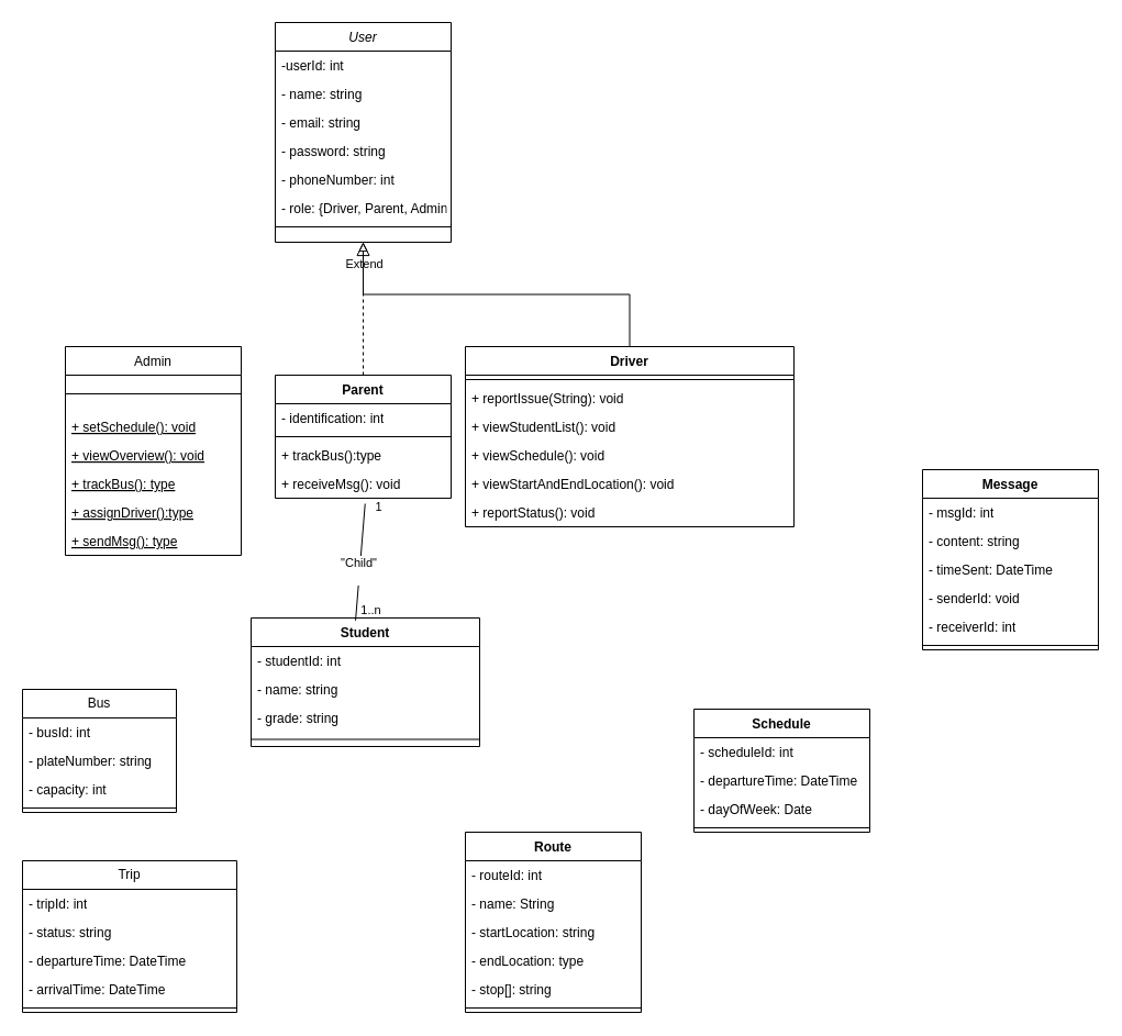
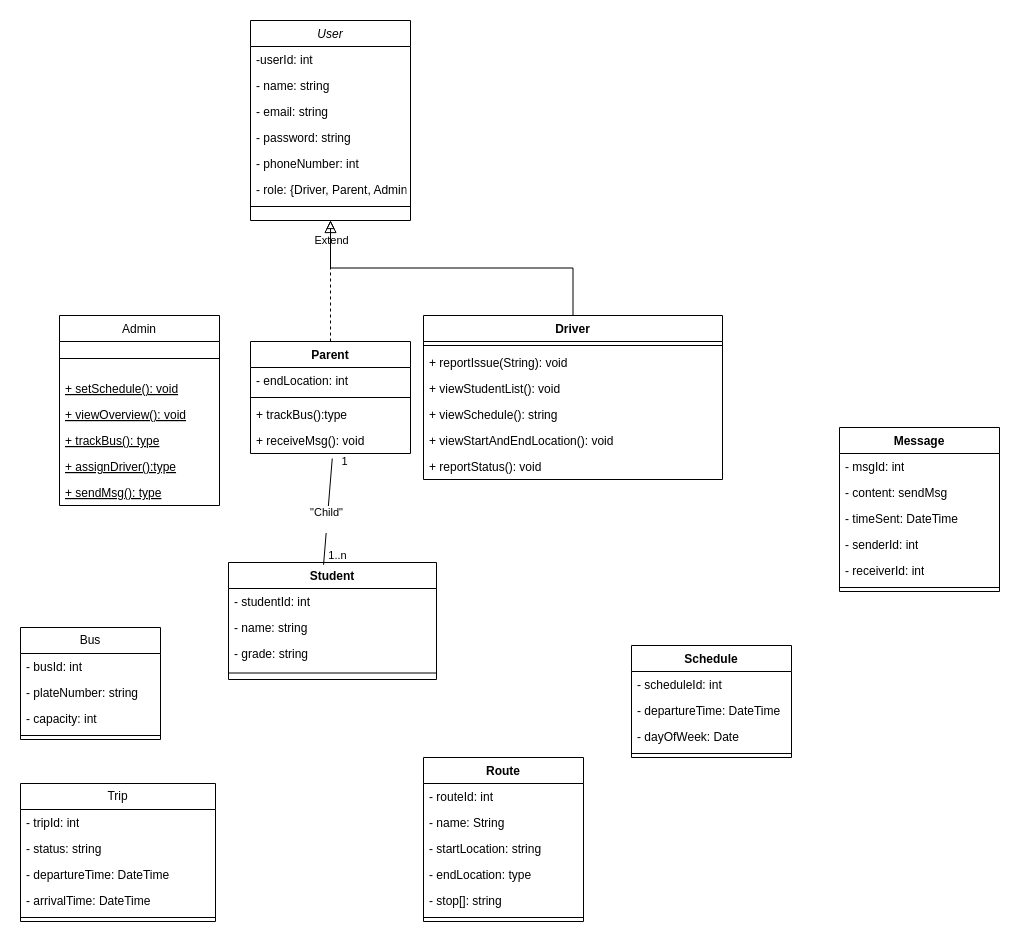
  <mxCell id="0" />
  <mxCell id="1" parent="0" />
  <mxCell id="2" value="User" style="swimlane;fontStyle=2;align=center;verticalAlign=top;childLayout=stackLayout;horizontal=1;startSize=26;horizontalStack=0;resizeParent=1;resizeLast=0;collapsible=1;marginBottom=0;rounded=0;shadow=0;strokeWidth=1;" parent="1" vertex="1"><mxGeometry x="250" y="20" width="160" height="200" as="geometry"><mxRectangle x="230" y="140" width="160" height="26" as="alternateBounds" /></mxGeometry></mxCell>
  <mxCell id="3" value="-userId: int" style="text;align=left;verticalAlign=top;spacingLeft=4;spacingRight=4;overflow=hidden;rotatable=0;points=[[0,0.5],[1,0.5]];portConstraint=eastwest;" parent="2" vertex="1"><mxGeometry y="26" width="160" height="26" as="geometry" /></mxCell>
  <mxCell id="4" value="- name: string" style="text;align=left;verticalAlign=top;spacingLeft=4;spacingRight=4;overflow=hidden;rotatable=0;points=[[0,0.5],[1,0.5]];portConstraint=eastwest;rounded=0;shadow=0;html=0;" parent="2" vertex="1"><mxGeometry y="52" width="160" height="26" as="geometry" /></mxCell>
  <mxCell id="5" value="- email: string" style="text;strokeColor=none;fillColor=none;align=left;verticalAlign=top;spacingLeft=4;spacingRight=4;overflow=hidden;rotatable=0;points=[[0,0.5],[1,0.5]];portConstraint=eastwest;whiteSpace=wrap;html=1;" parent="2" vertex="1"><mxGeometry y="78" width="160" height="26" as="geometry" /></mxCell>
  <mxCell id="6" value="- password: string" style="text;strokeColor=none;fillColor=none;align=left;verticalAlign=top;spacingLeft=4;spacingRight=4;overflow=hidden;rotatable=0;points=[[0,0.5],[1,0.5]];portConstraint=eastwest;whiteSpace=wrap;html=1;" parent="2" vertex="1"><mxGeometry y="104" width="160" height="26" as="geometry" /></mxCell>
  <mxCell id="7" value="- phoneNumber: int" style="text;strokeColor=none;fillColor=none;align=left;verticalAlign=top;spacingLeft=4;spacingRight=4;overflow=hidden;rotatable=0;points=[[0,0.5],[1,0.5]];portConstraint=eastwest;whiteSpace=wrap;html=1;" parent="2" vertex="1"><mxGeometry y="130" width="160" height="26" as="geometry" /></mxCell>
  <mxCell id="8" value="- role: {Driver, Parent, Admin}" style="text;align=left;verticalAlign=top;spacingLeft=4;spacingRight=4;overflow=hidden;rotatable=0;points=[[0,0.5],[1,0.5]];portConstraint=eastwest;rounded=0;shadow=0;html=0;" parent="2" vertex="1"><mxGeometry y="156" width="160" height="26" as="geometry" /></mxCell>
  <mxCell id="9" value="" style="line;html=1;strokeWidth=1;align=left;verticalAlign=middle;spacingTop=-1;spacingLeft=3;spacingRight=3;rotatable=0;labelPosition=right;points=[];portConstraint=eastwest;" parent="2" vertex="1"><mxGeometry y="182" width="160" height="8" as="geometry" /></mxCell>
  <mxCell id="10" value="Admin" style="swimlane;fontStyle=0;align=center;verticalAlign=top;childLayout=stackLayout;horizontal=1;startSize=26;horizontalStack=0;resizeParent=1;resizeLast=0;collapsible=1;marginBottom=0;rounded=0;shadow=0;strokeWidth=1;" parent="1" vertex="1"><mxGeometry x="59" y="315" width="160" height="190" as="geometry"><mxRectangle x="130" y="380" width="160" height="26" as="alternateBounds" /></mxGeometry></mxCell>
  <mxCell id="11" value="" style="line;html=1;strokeWidth=1;align=left;verticalAlign=middle;spacingTop=-1;spacingLeft=3;spacingRight=3;rotatable=0;labelPosition=right;points=[];portConstraint=eastwest;" parent="10" vertex="1"><mxGeometry y="26" width="160" height="34" as="geometry" /></mxCell>
  <mxCell id="12" value="+ setSchedule(): void" style="text;align=left;verticalAlign=top;spacingLeft=4;spacingRight=4;overflow=hidden;rotatable=0;points=[[0,0.5],[1,0.5]];portConstraint=eastwest;fontStyle=4" parent="10" vertex="1"><mxGeometry y="60" width="160" height="26" as="geometry" /></mxCell>
  <mxCell id="13" value="+ viewOverview(): void" style="text;align=left;verticalAlign=top;spacingLeft=4;spacingRight=4;overflow=hidden;rotatable=0;points=[[0,0.5],[1,0.5]];portConstraint=eastwest;fontStyle=4" parent="10" vertex="1"><mxGeometry y="86" width="160" height="26" as="geometry" /></mxCell>
  <mxCell id="14" value="+ trackBus(): type" style="text;align=left;verticalAlign=top;spacingLeft=4;spacingRight=4;overflow=hidden;rotatable=0;points=[[0,0.5],[1,0.5]];portConstraint=eastwest;fontStyle=4" parent="10" vertex="1"><mxGeometry y="112" width="160" height="26" as="geometry" /></mxCell>
  <mxCell id="15" value="+ assignDriver():type" style="text;align=left;verticalAlign=top;spacingLeft=4;spacingRight=4;overflow=hidden;rotatable=0;points=[[0,0.5],[1,0.5]];portConstraint=eastwest;fontStyle=4" parent="10" vertex="1"><mxGeometry y="138" width="160" height="26" as="geometry" /></mxCell>
  <mxCell id="16" value="+ sendMsg(): type" style="text;align=left;verticalAlign=top;spacingLeft=4;spacingRight=4;overflow=hidden;rotatable=0;points=[[0,0.5],[1,0.5]];portConstraint=eastwest;fontStyle=4" parent="10" vertex="1"><mxGeometry y="164" width="160" height="26" as="geometry" /></mxCell>
  <mxCell id="17" value="" style="endArrow=block;endSize=10;endFill=0;shadow=0;strokeWidth=1;rounded=0;curved=0;edgeStyle=elbowEdgeStyle;elbow=vertical;exitX=0.5;exitY=0;exitDx=0;exitDy=0;dashed=1;" parent="1" source="19" target="2" edge="1"><mxGeometry width="160" relative="1" as="geometry"><mxPoint x="449" y="330" as="sourcePoint" /><mxPoint x="330" y="261" as="targetPoint" /></mxGeometry></mxCell>
  <mxCell id="18" value="Extend" style="edgeLabel;html=1;align=center;verticalAlign=middle;resizable=0;points=[];" parent="17" vertex="1" connectable="0"><mxGeometry x="0.693" relative="1" as="geometry"><mxPoint as="offset" /></mxGeometry></mxCell>
  <mxCell id="19" value="Parent" style="swimlane;fontStyle=1;align=center;verticalAlign=top;childLayout=stackLayout;horizontal=1;startSize=26;horizontalStack=0;resizeParent=1;resizeParentMax=0;resizeLast=0;collapsible=1;marginBottom=0;whiteSpace=wrap;html=1;" parent="1" vertex="1"><mxGeometry x="250" y="341" width="160" height="112" as="geometry" /></mxCell>
- <mxCell id="20" value="- identification: int" style="text;strokeColor=none;fillColor=none;align=left;verticalAlign=top;spacingLeft=4;spacingRight=4;overflow=hidden;rotatable=0;points=[[0,0.5],[1,0.5]];portConstraint=eastwest;whiteSpace=wrap;html=1;" vertex="1" parent="19"><mxGeometry y="26" width="160" height="26" as="geometry" /></mxCell>
+ <mxCell id="20" value="- endLocation: int" style="text;strokeColor=none;fillColor=none;align=left;verticalAlign=top;spacingLeft=4;spacingRight=4;overflow=hidden;rotatable=0;points=[[0,0.5],[1,0.5]];portConstraint=eastwest;whiteSpace=wrap;html=1;" vertex="1" parent="19"><mxGeometry y="26" width="160" height="26" as="geometry" /></mxCell>
  <mxCell id="21" value="" style="line;strokeWidth=1;fillColor=none;align=left;verticalAlign=middle;spacingTop=-1;spacingLeft=3;spacingRight=3;rotatable=0;labelPosition=right;points=[];portConstraint=eastwest;strokeColor=inherit;" parent="19" vertex="1"><mxGeometry y="52" width="160" height="8" as="geometry" /></mxCell>
  <mxCell id="22" value="+ trackBus():type" style="text;strokeColor=none;fillColor=none;align=left;verticalAlign=top;spacingLeft=4;spacingRight=4;overflow=hidden;rotatable=0;points=[[0,0.5],[1,0.5]];portConstraint=eastwest;whiteSpace=wrap;html=1;" parent="19" vertex="1"><mxGeometry y="60" width="160" height="26" as="geometry" /></mxCell>
  <mxCell id="23" value="+ receiveMsg(): void" style="text;strokeColor=none;fillColor=none;align=left;verticalAlign=top;spacingLeft=4;spacingRight=4;overflow=hidden;rotatable=0;points=[[0,0.5],[1,0.5]];portConstraint=eastwest;whiteSpace=wrap;html=1;" parent="19" vertex="1"><mxGeometry y="86" width="160" height="26" as="geometry" /></mxCell>
  <mxCell id="24" value="Driver" style="swimlane;fontStyle=1;align=center;verticalAlign=top;childLayout=stackLayout;horizontal=1;startSize=26;horizontalStack=0;resizeParent=1;resizeParentMax=0;resizeLast=0;collapsible=1;marginBottom=0;whiteSpace=wrap;html=1;" parent="1" vertex="1"><mxGeometry x="423" y="315" width="299" height="164" as="geometry" /></mxCell>
  <mxCell id="25" value="" style="line;strokeWidth=1;fillColor=none;align=left;verticalAlign=middle;spacingTop=-1;spacingLeft=3;spacingRight=3;rotatable=0;labelPosition=right;points=[];portConstraint=eastwest;strokeColor=inherit;" parent="24" vertex="1"><mxGeometry y="26" width="299" height="8" as="geometry" /></mxCell>
  <mxCell id="26" value="+ reportIssue(String): void" style="text;strokeColor=none;fillColor=none;align=left;verticalAlign=top;spacingLeft=4;spacingRight=4;overflow=hidden;rotatable=0;points=[[0,0.5],[1,0.5]];portConstraint=eastwest;whiteSpace=wrap;html=1;" parent="24" vertex="1"><mxGeometry y="34" width="299" height="26" as="geometry" /></mxCell>
  <mxCell id="27" value="+ viewStudentList(): void" style="text;strokeColor=none;fillColor=none;align=left;verticalAlign=top;spacingLeft=4;spacingRight=4;overflow=hidden;rotatable=0;points=[[0,0.5],[1,0.5]];portConstraint=eastwest;whiteSpace=wrap;html=1;" vertex="1" parent="24"><mxGeometry y="60" width="299" height="26" as="geometry" /></mxCell>
- <mxCell id="28" value="+ viewSchedule(): void" style="text;strokeColor=none;fillColor=none;align=left;verticalAlign=top;spacingLeft=4;spacingRight=4;overflow=hidden;rotatable=0;points=[[0,0.5],[1,0.5]];portConstraint=eastwest;whiteSpace=wrap;html=1;" vertex="1" parent="24"><mxGeometry y="86" width="299" height="26" as="geometry" /></mxCell>
+ <mxCell id="28" value="+ viewSchedule(): string" style="text;strokeColor=none;fillColor=none;align=left;verticalAlign=top;spacingLeft=4;spacingRight=4;overflow=hidden;rotatable=0;points=[[0,0.5],[1,0.5]];portConstraint=eastwest;whiteSpace=wrap;html=1;" vertex="1" parent="24"><mxGeometry y="86" width="299" height="26" as="geometry" /></mxCell>
  <mxCell id="29" value="+ viewStartAndEndLocation(): void" style="text;strokeColor=none;fillColor=none;align=left;verticalAlign=top;spacingLeft=4;spacingRight=4;overflow=hidden;rotatable=0;points=[[0,0.5],[1,0.5]];portConstraint=eastwest;whiteSpace=wrap;html=1;" vertex="1" parent="24"><mxGeometry y="112" width="299" height="26" as="geometry" /></mxCell>
  <mxCell id="30" value="+ reportStatus(): void" style="text;strokeColor=none;fillColor=none;align=left;verticalAlign=top;spacingLeft=4;spacingRight=4;overflow=hidden;rotatable=0;points=[[0,0.5],[1,0.5]];portConstraint=eastwest;whiteSpace=wrap;html=1;" vertex="1" parent="24"><mxGeometry y="138" width="299" height="26" as="geometry" /></mxCell>
  <mxCell id="31" value="" style="endArrow=block;endFill=0;html=1;rounded=0;exitX=0.5;exitY=0;exitDx=0;exitDy=0;entryX=0.5;entryY=1;entryDx=0;entryDy=0;edgeStyle=orthogonalEdgeStyle;" parent="1" source="24" target="2" edge="1"><mxGeometry width="160" relative="1" as="geometry"><mxPoint x="384" y="484" as="sourcePoint" /><mxPoint x="544" y="484" as="targetPoint" /></mxGeometry></mxCell>
  <mxCell id="32" value="Student" style="swimlane;fontStyle=1;align=center;verticalAlign=top;childLayout=stackLayout;horizontal=1;startSize=26;horizontalStack=0;resizeParent=1;resizeParentMax=0;resizeLast=0;collapsible=1;marginBottom=0;whiteSpace=wrap;html=1;" vertex="1" parent="1"><mxGeometry x="228" y="562" width="208" height="117" as="geometry" /></mxCell>
  <mxCell id="33" value="- studentId: int" style="text;strokeColor=none;fillColor=none;align=left;verticalAlign=top;spacingLeft=4;spacingRight=4;overflow=hidden;rotatable=0;points=[[0,0.5],[1,0.5]];portConstraint=eastwest;whiteSpace=wrap;html=1;" vertex="1" parent="32"><mxGeometry y="26" width="208" height="26" as="geometry" /></mxCell>
  <mxCell id="34" value="- name: string" style="text;strokeColor=none;fillColor=none;align=left;verticalAlign=top;spacingLeft=4;spacingRight=4;overflow=hidden;rotatable=0;points=[[0,0.5],[1,0.5]];portConstraint=eastwest;whiteSpace=wrap;html=1;" vertex="1" parent="32"><mxGeometry y="52" width="208" height="26" as="geometry" /></mxCell>
  <mxCell id="35" value="- grade: string" style="text;strokeColor=none;fillColor=none;align=left;verticalAlign=top;spacingLeft=4;spacingRight=4;overflow=hidden;rotatable=0;points=[[0,0.5],[1,0.5]];portConstraint=eastwest;whiteSpace=wrap;html=1;" vertex="1" parent="32"><mxGeometry y="78" width="208" height="26" as="geometry" /></mxCell>
  <mxCell id="36" value="" style="line;strokeWidth=1;fillColor=none;align=left;verticalAlign=middle;spacingTop=-1;spacingLeft=3;spacingRight=3;rotatable=0;labelPosition=right;points=[];portConstraint=eastwest;strokeColor=inherit;" vertex="1" parent="32"><mxGeometry y="104" width="208" height="13" as="geometry" /></mxCell>
  <mxCell id="37" value="" style="endArrow=none;html=1;rounded=0;entryX=0.511;entryY=1.192;entryDx=0;entryDy=0;entryPerimeter=0;exitX=0.457;exitY=0.02;exitDx=0;exitDy=0;exitPerimeter=0;" edge="1" parent="1" source="32" target="23"><mxGeometry relative="1" as="geometry"><mxPoint x="332" y="575" as="sourcePoint" /><mxPoint x="544" y="505" as="targetPoint" /></mxGeometry></mxCell>
  <mxCell id="38" value="1" style="edgeLabel;html=1;align=center;verticalAlign=middle;resizable=0;points=[];" vertex="1" connectable="0" parent="37"><mxGeometry x="0.71" y="-1" relative="1" as="geometry"><mxPoint x="12" y="-13" as="offset" /></mxGeometry></mxCell>
  <mxCell id="39" value="1..n" style="edgeLabel;html=1;align=center;verticalAlign=middle;resizable=0;points=[];" vertex="1" connectable="0" parent="37"><mxGeometry x="-0.804" y="-1" relative="1" as="geometry"><mxPoint x="12" as="offset" /></mxGeometry></mxCell>
  <mxCell id="40" value="&quot;Child&quot;&lt;div&gt;&lt;br&gt;&lt;/div&gt;" style="edgeLabel;html=1;align=center;verticalAlign=middle;resizable=0;points=[];" vertex="1" connectable="0" parent="37"><mxGeometry x="0.063" y="2" relative="1" as="geometry"><mxPoint y="11" as="offset" /></mxGeometry></mxCell>
  <mxCell id="41" value="Bus" style="swimlane;fontStyle=0;childLayout=stackLayout;horizontal=1;startSize=26;fillColor=none;horizontalStack=0;resizeParent=1;resizeParentMax=0;resizeLast=0;collapsible=1;marginBottom=0;whiteSpace=wrap;html=1;" vertex="1" parent="1"><mxGeometry y="627" width="140" height="112" as="geometry" x="20" /></mxCell>
  <mxCell id="42" value="- busId: int" style="text;strokeColor=none;fillColor=none;align=left;verticalAlign=top;spacingLeft=4;spacingRight=4;overflow=hidden;rotatable=0;points=[[0,0.5],[1,0.5]];portConstraint=eastwest;whiteSpace=wrap;html=1;" vertex="1" parent="41"><mxGeometry y="26" width="140" height="26" as="geometry" /></mxCell>
  <mxCell id="43" value="- plateNumber: string" style="text;strokeColor=none;fillColor=none;align=left;verticalAlign=top;spacingLeft=4;spacingRight=4;overflow=hidden;rotatable=0;points=[[0,0.5],[1,0.5]];portConstraint=eastwest;whiteSpace=wrap;html=1;" vertex="1" parent="41"><mxGeometry y="52" width="140" height="26" as="geometry" /></mxCell>
  <mxCell id="44" value="- capacity: int" style="text;strokeColor=none;fillColor=none;align=left;verticalAlign=top;spacingLeft=4;spacingRight=4;overflow=hidden;rotatable=0;points=[[0,0.5],[1,0.5]];portConstraint=eastwest;whiteSpace=wrap;html=1;" vertex="1" parent="41"><mxGeometry y="78" width="140" height="26" as="geometry" /></mxCell>
  <mxCell id="45" value="" style="line;strokeWidth=1;fillColor=none;align=left;verticalAlign=middle;spacingTop=-1;spacingLeft=3;spacingRight=3;rotatable=0;labelPosition=right;points=[];portConstraint=eastwest;strokeColor=inherit;" vertex="1" parent="41"><mxGeometry y="104" width="140" height="8" as="geometry" /></mxCell>
  <mxCell id="46" value="Trip" style="swimlane;fontStyle=0;childLayout=stackLayout;horizontal=1;startSize=26;fillColor=none;horizontalStack=0;resizeParent=1;resizeParentMax=0;resizeLast=0;collapsible=1;marginBottom=0;whiteSpace=wrap;html=1;" vertex="1" parent="1"><mxGeometry y="783" width="195" height="138" as="geometry" x="20" /></mxCell>
  <mxCell id="47" value="- tripId: int" style="text;strokeColor=none;fillColor=none;align=left;verticalAlign=top;spacingLeft=4;spacingRight=4;overflow=hidden;rotatable=0;points=[[0,0.5],[1,0.5]];portConstraint=eastwest;whiteSpace=wrap;html=1;" vertex="1" parent="46"><mxGeometry y="26" width="195" height="26" as="geometry" /></mxCell>
  <mxCell id="48" value="- status: string" style="text;strokeColor=none;fillColor=none;align=left;verticalAlign=top;spacingLeft=4;spacingRight=4;overflow=hidden;rotatable=0;points=[[0,0.5],[1,0.5]];portConstraint=eastwest;whiteSpace=wrap;html=1;" vertex="1" parent="46"><mxGeometry y="52" width="195" height="26" as="geometry" /></mxCell>
  <mxCell id="49" value="- departureTime: DateTime" style="text;strokeColor=none;fillColor=none;align=left;verticalAlign=top;spacingLeft=4;spacingRight=4;overflow=hidden;rotatable=0;points=[[0,0.5],[1,0.5]];portConstraint=eastwest;whiteSpace=wrap;html=1;" vertex="1" parent="46"><mxGeometry y="78" width="195" height="26" as="geometry" /></mxCell>
  <mxCell id="50" value="- arrivalTime: DateTime" style="text;strokeColor=none;fillColor=none;align=left;verticalAlign=top;spacingLeft=4;spacingRight=4;overflow=hidden;rotatable=0;points=[[0,0.5],[1,0.5]];portConstraint=eastwest;whiteSpace=wrap;html=1;" vertex="1" parent="46"><mxGeometry y="104" width="195" height="26" as="geometry" /></mxCell>
  <mxCell id="51" value="" style="line;strokeWidth=1;fillColor=none;align=left;verticalAlign=middle;spacingTop=-1;spacingLeft=3;spacingRight=3;rotatable=0;labelPosition=right;points=[];portConstraint=eastwest;strokeColor=inherit;" vertex="1" parent="46"><mxGeometry y="130" width="195" height="8" as="geometry" /></mxCell>
  <mxCell id="52" value="Route" style="swimlane;fontStyle=1;align=center;verticalAlign=top;childLayout=stackLayout;horizontal=1;startSize=26;horizontalStack=0;resizeParent=1;resizeParentMax=0;resizeLast=0;collapsible=1;marginBottom=0;whiteSpace=wrap;html=1;" vertex="1" parent="1"><mxGeometry x="423" y="757" width="160" height="164" as="geometry" /></mxCell>
  <mxCell id="53" value="- routeId: int" style="text;strokeColor=none;fillColor=none;align=left;verticalAlign=top;spacingLeft=4;spacingRight=4;overflow=hidden;rotatable=0;points=[[0,0.5],[1,0.5]];portConstraint=eastwest;whiteSpace=wrap;html=1;" vertex="1" parent="52"><mxGeometry y="26" width="160" height="26" as="geometry" /></mxCell>
  <mxCell id="54" value="- name: String" style="text;strokeColor=none;fillColor=none;align=left;verticalAlign=top;spacingLeft=4;spacingRight=4;overflow=hidden;rotatable=0;points=[[0,0.5],[1,0.5]];portConstraint=eastwest;whiteSpace=wrap;html=1;" vertex="1" parent="52"><mxGeometry y="52" width="160" height="26" as="geometry" /></mxCell>
  <mxCell id="55" value="- startLocation: string" style="text;strokeColor=none;fillColor=none;align=left;verticalAlign=top;spacingLeft=4;spacingRight=4;overflow=hidden;rotatable=0;points=[[0,0.5],[1,0.5]];portConstraint=eastwest;whiteSpace=wrap;html=1;" vertex="1" parent="52"><mxGeometry y="78" width="160" height="26" as="geometry" /></mxCell>
  <mxCell id="56" value="- endLocation: type" style="text;strokeColor=none;fillColor=none;align=left;verticalAlign=top;spacingLeft=4;spacingRight=4;overflow=hidden;rotatable=0;points=[[0,0.5],[1,0.5]];portConstraint=eastwest;whiteSpace=wrap;html=1;" vertex="1" parent="52"><mxGeometry y="104" width="160" height="26" as="geometry" /></mxCell>
  <mxCell id="57" value="- stop[]: string" style="text;strokeColor=none;fillColor=none;align=left;verticalAlign=top;spacingLeft=4;spacingRight=4;overflow=hidden;rotatable=0;points=[[0,0.5],[1,0.5]];portConstraint=eastwest;whiteSpace=wrap;html=1;" vertex="1" parent="52"><mxGeometry y="130" width="160" height="26" as="geometry" /></mxCell>
  <mxCell id="58" value="" style="line;strokeWidth=1;fillColor=none;align=left;verticalAlign=middle;spacingTop=-1;spacingLeft=3;spacingRight=3;rotatable=0;labelPosition=right;points=[];portConstraint=eastwest;strokeColor=inherit;" vertex="1" parent="52"><mxGeometry y="156" width="160" height="8" as="geometry" /></mxCell>
  <mxCell id="59" value="Schedule" style="swimlane;fontStyle=1;align=center;verticalAlign=top;childLayout=stackLayout;horizontal=1;startSize=26;horizontalStack=0;resizeParent=1;resizeParentMax=0;resizeLast=0;collapsible=1;marginBottom=0;whiteSpace=wrap;html=1;" vertex="1" parent="1"><mxGeometry x="631" y="645" width="160" height="112" as="geometry" /></mxCell>
  <mxCell id="60" value="- scheduleId: int" style="text;strokeColor=none;fillColor=none;align=left;verticalAlign=top;spacingLeft=4;spacingRight=4;overflow=hidden;rotatable=0;points=[[0,0.5],[1,0.5]];portConstraint=eastwest;whiteSpace=wrap;html=1;" vertex="1" parent="59"><mxGeometry y="26" width="160" height="26" as="geometry" /></mxCell>
  <mxCell id="61" value="- departureTime: DateTime" style="text;strokeColor=none;fillColor=none;align=left;verticalAlign=top;spacingLeft=4;spacingRight=4;overflow=hidden;rotatable=0;points=[[0,0.5],[1,0.5]];portConstraint=eastwest;whiteSpace=wrap;html=1;" vertex="1" parent="59"><mxGeometry y="52" width="160" height="26" as="geometry" /></mxCell>
  <mxCell id="62" value="- dayOfWeek: Date" style="text;strokeColor=none;fillColor=none;align=left;verticalAlign=top;spacingLeft=4;spacingRight=4;overflow=hidden;rotatable=0;points=[[0,0.5],[1,0.5]];portConstraint=eastwest;whiteSpace=wrap;html=1;" vertex="1" parent="59"><mxGeometry y="78" width="160" height="26" as="geometry" /></mxCell>
  <mxCell id="63" value="" style="line;strokeWidth=1;fillColor=none;align=left;verticalAlign=middle;spacingTop=-1;spacingLeft=3;spacingRight=3;rotatable=0;labelPosition=right;points=[];portConstraint=eastwest;strokeColor=inherit;" vertex="1" parent="59"><mxGeometry y="104" width="160" height="8" as="geometry" /></mxCell>
  <mxCell id="64" value="Message" style="swimlane;fontStyle=1;align=center;verticalAlign=top;childLayout=stackLayout;horizontal=1;startSize=26;horizontalStack=0;resizeParent=1;resizeParentMax=0;resizeLast=0;collapsible=1;marginBottom=0;whiteSpace=wrap;html=1;" vertex="1" parent="1"><mxGeometry x="839" y="427" width="160" height="164" as="geometry" /></mxCell>
  <mxCell id="65" value="- msgId: int" style="text;strokeColor=none;fillColor=none;align=left;verticalAlign=top;spacingLeft=4;spacingRight=4;overflow=hidden;rotatable=0;points=[[0,0.5],[1,0.5]];portConstraint=eastwest;whiteSpace=wrap;html=1;" vertex="1" parent="64"><mxGeometry y="26" width="160" height="26" as="geometry" /></mxCell>
- <mxCell id="66" value="- content: string" style="text;strokeColor=none;fillColor=none;align=left;verticalAlign=top;spacingLeft=4;spacingRight=4;overflow=hidden;rotatable=0;points=[[0,0.5],[1,0.5]];portConstraint=eastwest;whiteSpace=wrap;html=1;" vertex="1" parent="64"><mxGeometry y="52" width="160" height="26" as="geometry" /></mxCell>
+ <mxCell id="66" value="- content: sendMsg" style="text;strokeColor=none;fillColor=none;align=left;verticalAlign=top;spacingLeft=4;spacingRight=4;overflow=hidden;rotatable=0;points=[[0,0.5],[1,0.5]];portConstraint=eastwest;whiteSpace=wrap;html=1;" vertex="1" parent="64"><mxGeometry y="52" width="160" height="26" as="geometry" /></mxCell>
  <mxCell id="67" value="- timeSent: DateTime" style="text;strokeColor=none;fillColor=none;align=left;verticalAlign=top;spacingLeft=4;spacingRight=4;overflow=hidden;rotatable=0;points=[[0,0.5],[1,0.5]];portConstraint=eastwest;whiteSpace=wrap;html=1;" vertex="1" parent="64"><mxGeometry y="78" width="160" height="26" as="geometry" /></mxCell>
- <mxCell id="68" value="- senderId: void" style="text;strokeColor=none;fillColor=none;align=left;verticalAlign=top;spacingLeft=4;spacingRight=4;overflow=hidden;rotatable=0;points=[[0,0.5],[1,0.5]];portConstraint=eastwest;whiteSpace=wrap;html=1;" vertex="1" parent="64"><mxGeometry y="104" width="160" height="26" as="geometry" /></mxCell>
+ <mxCell id="68" value="- senderId: int" style="text;strokeColor=none;fillColor=none;align=left;verticalAlign=top;spacingLeft=4;spacingRight=4;overflow=hidden;rotatable=0;points=[[0,0.5],[1,0.5]];portConstraint=eastwest;whiteSpace=wrap;html=1;" vertex="1" parent="64"><mxGeometry y="104" width="160" height="26" as="geometry" /></mxCell>
  <mxCell id="69" value="- receiverId: int" style="text;strokeColor=none;fillColor=none;align=left;verticalAlign=top;spacingLeft=4;spacingRight=4;overflow=hidden;rotatable=0;points=[[0,0.5],[1,0.5]];portConstraint=eastwest;whiteSpace=wrap;html=1;" vertex="1" parent="64"><mxGeometry y="130" width="160" height="26" as="geometry" /></mxCell>
  <mxCell id="70" value="" style="line;strokeWidth=1;fillColor=none;align=left;verticalAlign=middle;spacingTop=-1;spacingLeft=3;spacingRight=3;rotatable=0;labelPosition=right;points=[];portConstraint=eastwest;strokeColor=inherit;" vertex="1" parent="64"><mxGeometry y="156" width="160" height="8" as="geometry" /></mxCell>
